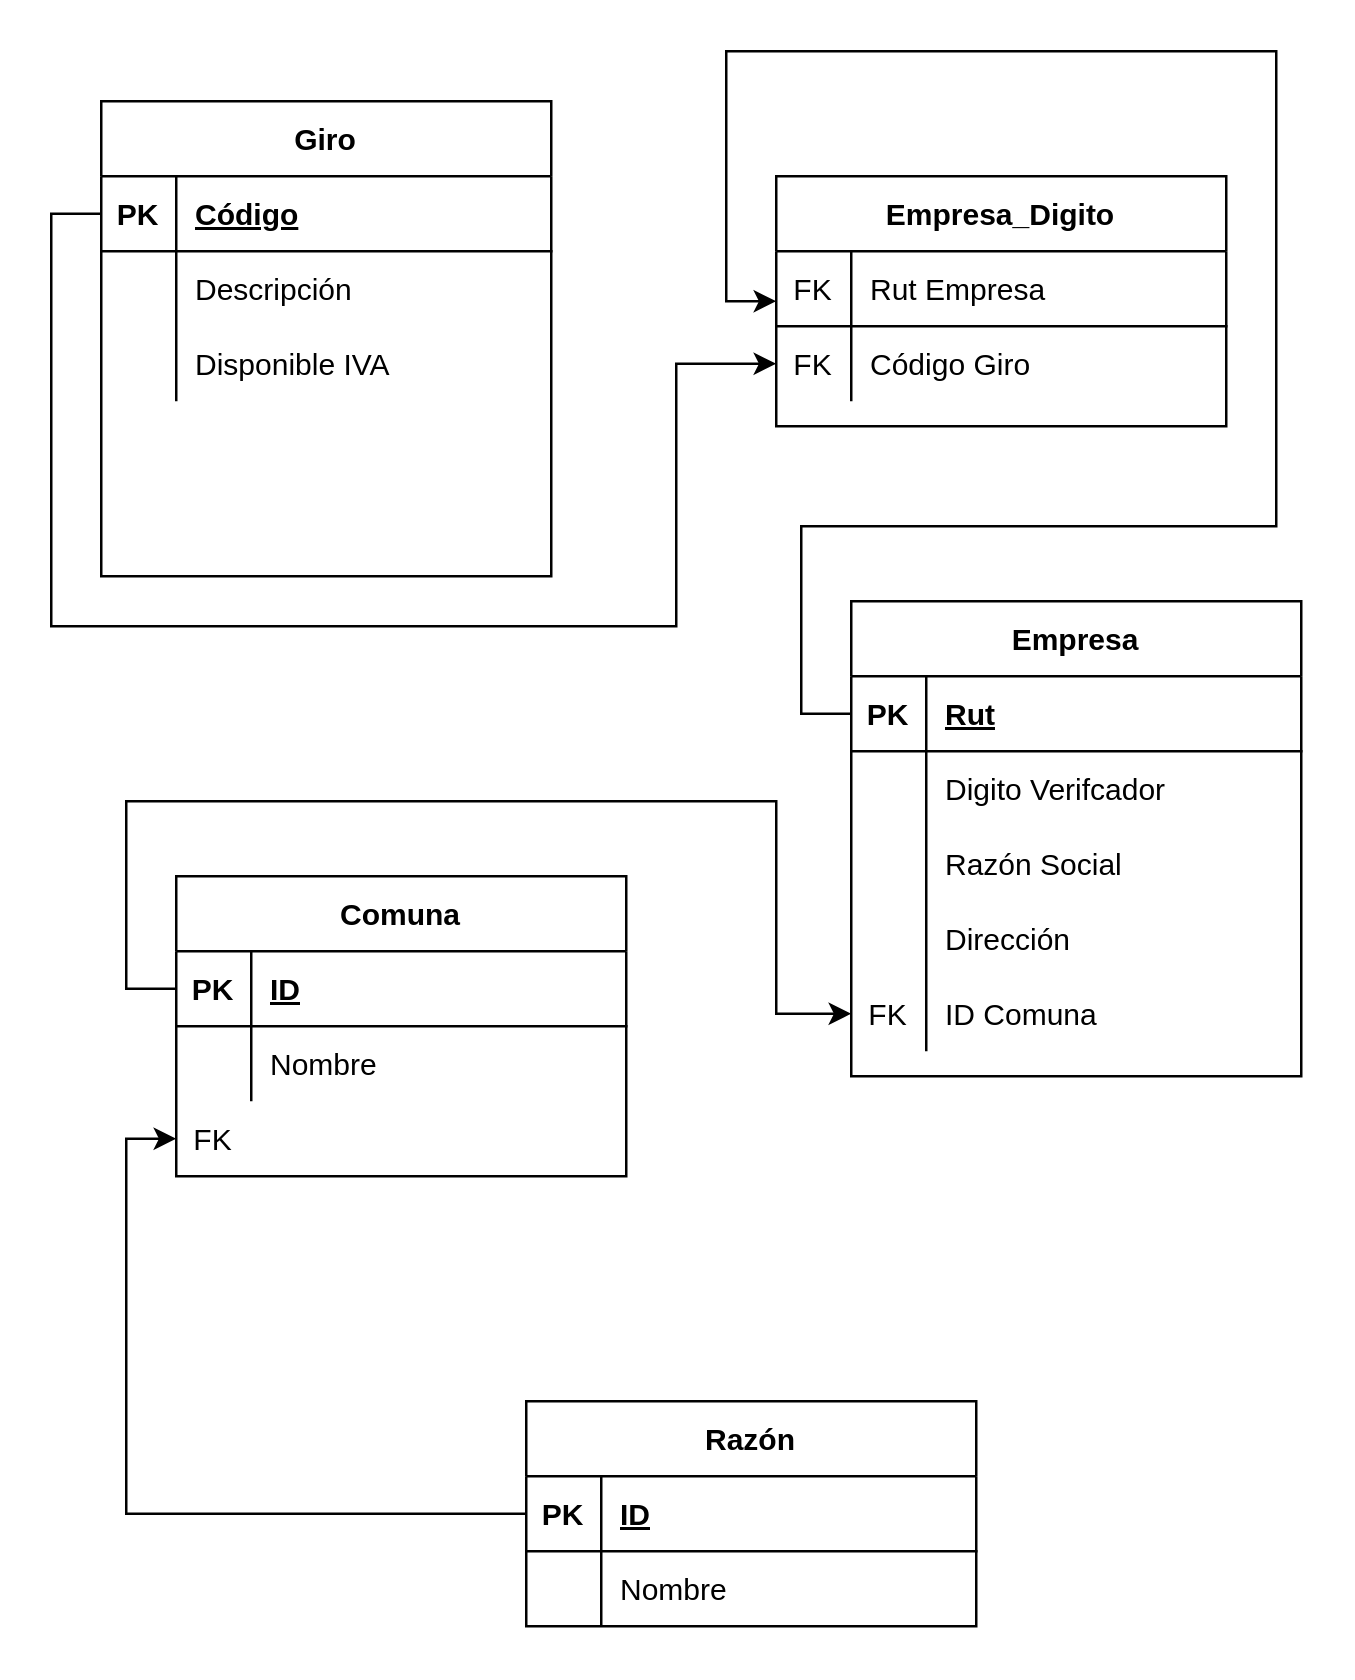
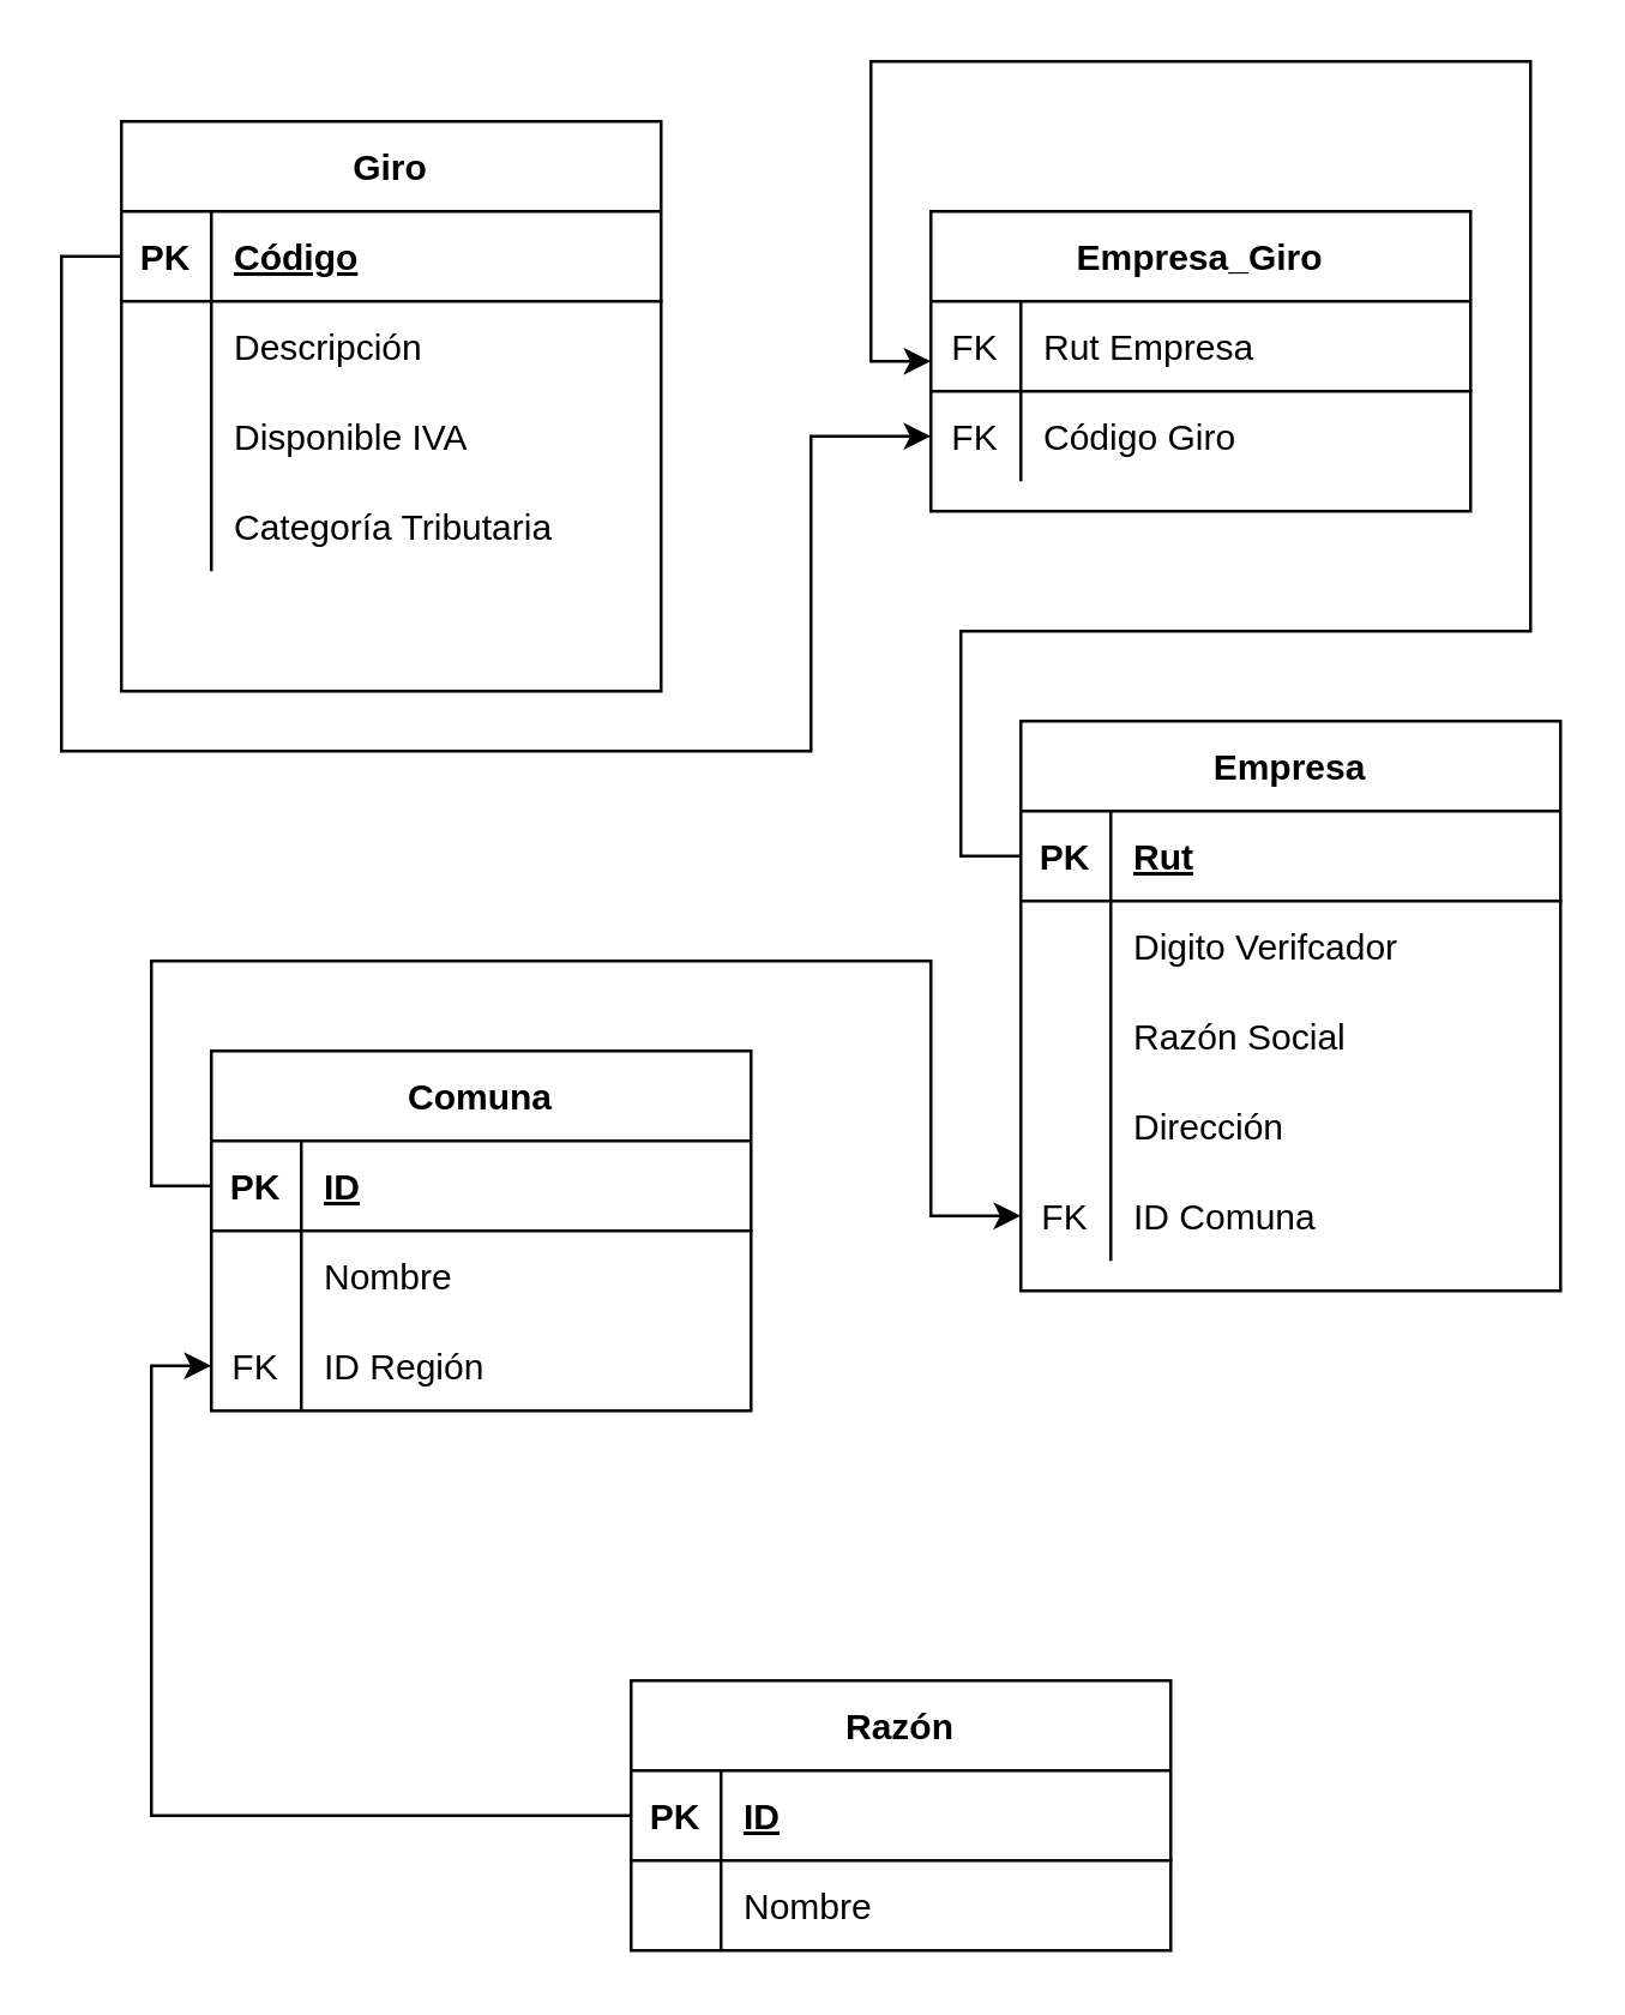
  <mxCell id="0" />
  <mxCell id="1" parent="0" />
  <mxCell id="2" value="Empresa" style="shape=table;startSize=30;container=1;collapsible=1;childLayout=tableLayout;fixedRows=1;rowLines=0;fontStyle=1;align=center;resizeLast=1;glass=0;sketch=0;pointerEvents=1;strokeWidth=1;" parent="1" vertex="1"><mxGeometry x="340" y="240" width="180" height="190" as="geometry" /></mxCell>
  <mxCell id="3" value="" style="shape=partialRectangle;collapsible=0;dropTarget=0;pointerEvents=0;fillColor=none;top=0;left=0;bottom=1;right=0;points=[[0,0.5],[1,0.5]];portConstraint=eastwest;" parent="2" vertex="1"><mxGeometry y="30" width="180" height="30" as="geometry" /></mxCell>
  <mxCell id="4" value="PK" style="shape=partialRectangle;connectable=0;fillColor=none;top=0;left=0;bottom=0;right=0;fontStyle=1;overflow=hidden;" parent="3" vertex="1"><mxGeometry width="30" height="30" as="geometry" /></mxCell>
  <mxCell id="5" value="Rut" style="shape=partialRectangle;connectable=0;fillColor=none;top=0;left=0;bottom=0;right=0;align=left;spacingLeft=6;fontStyle=5;overflow=hidden;" parent="3" vertex="1"><mxGeometry x="30" width="150" height="30" as="geometry" /></mxCell>
  <mxCell id="6" value="" style="shape=partialRectangle;collapsible=0;dropTarget=0;pointerEvents=0;fillColor=none;top=0;left=0;bottom=0;right=0;points=[[0,0.5],[1,0.5]];portConstraint=eastwest;" parent="2" vertex="1"><mxGeometry y="60" width="180" height="30" as="geometry" /></mxCell>
  <mxCell id="7" value="" style="shape=partialRectangle;connectable=0;fillColor=none;top=0;left=0;bottom=0;right=0;editable=1;overflow=hidden;" parent="6" vertex="1"><mxGeometry width="30" height="30" as="geometry" /></mxCell>
  <mxCell id="8" value="Digito Verifcador" style="shape=partialRectangle;connectable=0;fillColor=none;top=0;left=0;bottom=0;right=0;align=left;spacingLeft=6;overflow=hidden;" parent="6" vertex="1"><mxGeometry x="30" width="150" height="30" as="geometry" /></mxCell>
  <mxCell id="9" value="" style="shape=partialRectangle;collapsible=0;dropTarget=0;pointerEvents=0;fillColor=none;top=0;left=0;bottom=0;right=0;points=[[0,0.5],[1,0.5]];portConstraint=eastwest;" parent="2" vertex="1"><mxGeometry y="90" width="180" height="30" as="geometry" /></mxCell>
  <mxCell id="10" value="" style="shape=partialRectangle;connectable=0;fillColor=none;top=0;left=0;bottom=0;right=0;editable=1;overflow=hidden;" parent="9" vertex="1"><mxGeometry width="30" height="30" as="geometry" /></mxCell>
  <mxCell id="11" value="Razón Social" style="shape=partialRectangle;connectable=0;fillColor=none;top=0;left=0;bottom=0;right=0;align=left;spacingLeft=6;overflow=hidden;" parent="9" vertex="1"><mxGeometry x="30" width="150" height="30" as="geometry" /></mxCell>
  <mxCell id="12" value="" style="shape=partialRectangle;collapsible=0;dropTarget=0;pointerEvents=0;fillColor=none;top=0;left=0;bottom=0;right=0;points=[[0,0.5],[1,0.5]];portConstraint=eastwest;glass=0;sketch=0;strokeWidth=1;" parent="2" vertex="1"><mxGeometry y="120" width="180" height="30" as="geometry" /></mxCell>
  <mxCell id="13" value="" style="shape=partialRectangle;connectable=0;fillColor=none;top=0;left=0;bottom=0;right=0;editable=1;overflow=hidden;" parent="12" vertex="1"><mxGeometry width="30" height="30" as="geometry" /></mxCell>
  <mxCell id="14" value="Dirección" style="shape=partialRectangle;connectable=0;fillColor=none;top=0;left=0;bottom=0;right=0;align=left;spacingLeft=6;overflow=hidden;" parent="12" vertex="1"><mxGeometry x="30" width="150" height="30" as="geometry" /></mxCell>
  <mxCell id="15" value="" style="shape=partialRectangle;collapsible=0;dropTarget=0;pointerEvents=0;fillColor=none;top=0;left=0;bottom=0;right=0;points=[[0,0.5],[1,0.5]];portConstraint=eastwest;glass=0;sketch=0;strokeWidth=1;" parent="2" vertex="1"><mxGeometry y="150" width="180" height="30" as="geometry" /></mxCell>
  <mxCell id="16" value="FK" style="shape=partialRectangle;connectable=0;fillColor=none;top=0;left=0;bottom=0;right=0;fontStyle=0;overflow=hidden;" parent="15" vertex="1"><mxGeometry width="30" height="30" as="geometry" /></mxCell>
  <mxCell id="17" value="ID Comuna" style="shape=partialRectangle;connectable=0;fillColor=none;top=0;left=0;bottom=0;right=0;align=left;spacingLeft=6;fontStyle=0;overflow=hidden;" parent="15" vertex="1"><mxGeometry x="30" width="150" height="30" as="geometry" /></mxCell>
  <mxCell id="18" value="Comuna" style="shape=table;startSize=30;container=1;collapsible=1;childLayout=tableLayout;fixedRows=1;rowLines=0;fontStyle=1;align=center;resizeLast=1;glass=0;sketch=0;pointerEvents=1;strokeWidth=1;" parent="1" vertex="1"><mxGeometry x="70" y="350" width="180" height="120" as="geometry" /></mxCell>
  <mxCell id="19" value="" style="shape=partialRectangle;collapsible=0;dropTarget=0;pointerEvents=0;fillColor=none;top=0;left=0;bottom=1;right=0;points=[[0,0.5],[1,0.5]];portConstraint=eastwest;" parent="18" vertex="1"><mxGeometry y="30" width="180" height="30" as="geometry" /></mxCell>
  <mxCell id="20" value="PK" style="shape=partialRectangle;connectable=0;fillColor=none;top=0;left=0;bottom=0;right=0;fontStyle=1;overflow=hidden;" parent="19" vertex="1"><mxGeometry width="30" height="30" as="geometry" /></mxCell>
  <mxCell id="21" value="ID" style="shape=partialRectangle;connectable=0;fillColor=none;top=0;left=0;bottom=0;right=0;align=left;spacingLeft=6;fontStyle=5;overflow=hidden;" parent="19" vertex="1"><mxGeometry x="30" width="150" height="30" as="geometry" /></mxCell>
  <mxCell id="22" value="" style="shape=partialRectangle;collapsible=0;dropTarget=0;pointerEvents=0;fillColor=none;top=0;left=0;bottom=0;right=0;points=[[0,0.5],[1,0.5]];portConstraint=eastwest;" parent="18" vertex="1"><mxGeometry y="60" width="180" height="30" as="geometry" /></mxCell>
  <mxCell id="23" value="" style="shape=partialRectangle;connectable=0;fillColor=none;top=0;left=0;bottom=0;right=0;editable=1;overflow=hidden;" parent="22" vertex="1"><mxGeometry width="30" height="30" as="geometry" /></mxCell>
  <mxCell id="24" value="Nombre" style="shape=partialRectangle;connectable=0;fillColor=none;top=0;left=0;bottom=0;right=0;align=left;spacingLeft=6;overflow=hidden;" parent="22" vertex="1"><mxGeometry x="30" width="150" height="30" as="geometry" /></mxCell>
  <mxCell id="25" value="" style="shape=partialRectangle;collapsible=0;dropTarget=0;pointerEvents=0;fillColor=none;top=0;left=0;bottom=0;right=0;points=[[0,0.5],[1,0.5]];portConstraint=eastwest;glass=0;sketch=0;strokeWidth=1;" parent="18" vertex="1"><mxGeometry y="90" width="180" height="30" as="geometry" /></mxCell>
  <mxCell id="26" value="FK" style="shape=partialRectangle;connectable=0;fillColor=none;top=0;left=0;bottom=0;right=0;fontStyle=0;overflow=hidden;" parent="25" vertex="1"><mxGeometry width="30" height="30" as="geometry" /></mxCell>
+ <mxCell id="27" value="ID Región" style="shape=partialRectangle;connectable=0;fillColor=none;top=0;left=0;bottom=0;right=0;align=left;spacingLeft=6;fontStyle=0;overflow=hidden;" parent="25" vertex="1"><mxGeometry x="30" width="150" height="30" as="geometry" /></mxCell>
  <mxCell id="28" value="Razón" style="shape=table;startSize=30;container=1;collapsible=1;childLayout=tableLayout;fixedRows=1;rowLines=0;fontStyle=1;align=center;resizeLast=1;glass=0;sketch=0;pointerEvents=1;strokeWidth=1;" parent="1" vertex="1"><mxGeometry x="210" y="560" width="180" height="90" as="geometry" /></mxCell>
  <mxCell id="29" value="" style="shape=partialRectangle;collapsible=0;dropTarget=0;pointerEvents=0;fillColor=none;top=0;left=0;bottom=1;right=0;points=[[0,0.5],[1,0.5]];portConstraint=eastwest;" parent="28" vertex="1"><mxGeometry y="30" width="180" height="30" as="geometry" /></mxCell>
  <mxCell id="30" value="PK" style="shape=partialRectangle;connectable=0;fillColor=none;top=0;left=0;bottom=0;right=0;fontStyle=1;overflow=hidden;" parent="29" vertex="1"><mxGeometry width="30" height="30" as="geometry" /></mxCell>
  <mxCell id="31" value="ID" style="shape=partialRectangle;connectable=0;fillColor=none;top=0;left=0;bottom=0;right=0;align=left;spacingLeft=6;fontStyle=5;overflow=hidden;" parent="29" vertex="1"><mxGeometry x="30" width="150" height="30" as="geometry" /></mxCell>
  <mxCell id="32" value="" style="shape=partialRectangle;collapsible=0;dropTarget=0;pointerEvents=0;fillColor=none;top=0;left=0;bottom=0;right=0;points=[[0,0.5],[1,0.5]];portConstraint=eastwest;" parent="28" vertex="1"><mxGeometry y="60" width="180" height="30" as="geometry" /></mxCell>
  <mxCell id="33" value="" style="shape=partialRectangle;connectable=0;fillColor=none;top=0;left=0;bottom=0;right=0;editable=1;overflow=hidden;" parent="32" vertex="1"><mxGeometry width="30" height="30" as="geometry" /></mxCell>
  <mxCell id="34" value="Nombre" style="shape=partialRectangle;connectable=0;fillColor=none;top=0;left=0;bottom=0;right=0;align=left;spacingLeft=6;overflow=hidden;" parent="32" vertex="1"><mxGeometry x="30" width="150" height="30" as="geometry" /></mxCell>
  <mxCell id="35" style="edgeStyle=orthogonalEdgeStyle;rounded=0;orthogonalLoop=1;jettySize=auto;html=1;exitX=0;exitY=0.5;exitDx=0;exitDy=0;entryX=0;entryY=0.5;entryDx=0;entryDy=0;" parent="1" source="29" target="25" edge="1"><mxGeometry relative="1" as="geometry" /></mxCell>
  <mxCell id="36" style="edgeStyle=orthogonalEdgeStyle;rounded=0;orthogonalLoop=1;jettySize=auto;html=1;exitX=0;exitY=0.5;exitDx=0;exitDy=0;entryX=0;entryY=0.5;entryDx=0;entryDy=0;" parent="1" source="19" target="15" edge="1"><mxGeometry relative="1" as="geometry"><Array as="points"><mxPoint x="50" y="395" /><mxPoint x="50" y="320" /><mxPoint x="310" y="320" /><mxPoint x="310" y="405" /></Array></mxGeometry></mxCell>
  <mxCell id="37" value="Giro" style="shape=table;startSize=30;container=1;collapsible=1;childLayout=tableLayout;fixedRows=1;rowLines=0;fontStyle=1;align=center;resizeLast=1;glass=0;sketch=0;pointerEvents=1;strokeWidth=1;" parent="1" vertex="1"><mxGeometry x="40" y="40" width="180" height="190" as="geometry" /></mxCell>
  <mxCell id="38" value="" style="shape=partialRectangle;collapsible=0;dropTarget=0;pointerEvents=0;fillColor=none;top=0;left=0;bottom=1;right=0;points=[[0,0.5],[1,0.5]];portConstraint=eastwest;" parent="37" vertex="1"><mxGeometry y="30" width="180" height="30" as="geometry" /></mxCell>
  <mxCell id="39" value="PK" style="shape=partialRectangle;connectable=0;fillColor=none;top=0;left=0;bottom=0;right=0;fontStyle=1;overflow=hidden;" parent="38" vertex="1"><mxGeometry width="30" height="30" as="geometry" /></mxCell>
  <mxCell id="40" value="Código" style="shape=partialRectangle;connectable=0;fillColor=none;top=0;left=0;bottom=0;right=0;align=left;spacingLeft=6;fontStyle=5;overflow=hidden;" parent="38" vertex="1"><mxGeometry x="30" width="150" height="30" as="geometry" /></mxCell>
  <mxCell id="41" value="" style="shape=partialRectangle;collapsible=0;dropTarget=0;pointerEvents=0;fillColor=none;top=0;left=0;bottom=0;right=0;points=[[0,0.5],[1,0.5]];portConstraint=eastwest;" parent="37" vertex="1"><mxGeometry y="60" width="180" height="30" as="geometry" /></mxCell>
  <mxCell id="42" value="" style="shape=partialRectangle;connectable=0;fillColor=none;top=0;left=0;bottom=0;right=0;editable=1;overflow=hidden;" parent="41" vertex="1"><mxGeometry width="30" height="30" as="geometry" /></mxCell>
  <mxCell id="43" value="Descripción" style="shape=partialRectangle;connectable=0;fillColor=none;top=0;left=0;bottom=0;right=0;align=left;spacingLeft=6;overflow=hidden;" parent="41" vertex="1"><mxGeometry x="30" width="150" height="30" as="geometry" /></mxCell>
  <mxCell id="44" value="" style="shape=partialRectangle;collapsible=0;dropTarget=0;pointerEvents=0;fillColor=none;top=0;left=0;bottom=0;right=0;points=[[0,0.5],[1,0.5]];portConstraint=eastwest;" parent="37" vertex="1"><mxGeometry y="90" width="180" height="30" as="geometry" /></mxCell>
  <mxCell id="45" value="" style="shape=partialRectangle;connectable=0;fillColor=none;top=0;left=0;bottom=0;right=0;editable=1;overflow=hidden;" parent="44" vertex="1"><mxGeometry width="30" height="30" as="geometry" /></mxCell>
  <mxCell id="46" value="Disponible IVA" style="shape=partialRectangle;connectable=0;fillColor=none;top=0;left=0;bottom=0;right=0;align=left;spacingLeft=6;overflow=hidden;" parent="44" vertex="1"><mxGeometry x="30" width="150" height="30" as="geometry" /></mxCell>
  <mxCell id="47" value="" style="shape=partialRectangle;collapsible=0;dropTarget=0;pointerEvents=0;fillColor=none;top=0;left=0;bottom=0;right=0;points=[[0,0.5],[1,0.5]];portConstraint=eastwest;" parent="37" vertex="1"><mxGeometry y="120" width="180" height="30" as="geometry" /></mxCell>
  <mxCell id="48" value="" style="shape=partialRectangle;connectable=0;fillColor=none;top=0;left=0;bottom=0;right=0;editable=1;overflow=hidden;" parent="47" vertex="1"><mxGeometry width="30" height="30" as="geometry" /></mxCell>
+ <mxCell id="49" value="Categoría Tributaria" style="shape=partialRectangle;connectable=0;fillColor=none;top=0;left=0;bottom=0;right=0;align=left;spacingLeft=6;overflow=hidden;" parent="47" vertex="1"><mxGeometry x="30" width="150" height="30" as="geometry" /></mxCell>
  <mxCell id="50" value="" style="shape=partialRectangle;collapsible=0;dropTarget=0;pointerEvents=0;fillColor=none;top=0;left=0;bottom=0;right=0;points=[[0,0.5],[1,0.5]];portConstraint=eastwest;glass=0;sketch=0;strokeWidth=1;" parent="37" vertex="1"><mxGeometry y="150" width="180" height="30" as="geometry" /></mxCell>
  <mxCell id="51" value="" style="shape=partialRectangle;connectable=0;fillColor=none;top=0;left=0;bottom=0;right=0;editable=1;overflow=hidden;" parent="50" vertex="1"><mxGeometry width="30" height="30" as="geometry" /></mxCell>
- <mxCell id="52" value="Empresa_Digito" style="shape=table;startSize=30;container=1;collapsible=1;childLayout=tableLayout;fixedRows=1;rowLines=0;fontStyle=1;align=center;resizeLast=1;glass=0;sketch=0;pointerEvents=1;strokeWidth=1;" parent="1" vertex="1"><mxGeometry x="310" y="70" width="180" height="100" as="geometry" /></mxCell>
+ <mxCell id="52" value="Empresa_Giro" style="shape=table;startSize=30;container=1;collapsible=1;childLayout=tableLayout;fixedRows=1;rowLines=0;fontStyle=1;align=center;resizeLast=1;glass=0;sketch=0;pointerEvents=1;strokeWidth=1;" parent="1" vertex="1"><mxGeometry x="310" y="70" width="180" height="100" as="geometry" /></mxCell>
  <mxCell id="53" value="" style="shape=partialRectangle;collapsible=0;dropTarget=0;pointerEvents=0;fillColor=none;top=0;left=0;bottom=1;right=0;points=[[0,0.5],[1,0.5]];portConstraint=eastwest;" parent="52" vertex="1"><mxGeometry y="30" width="180" height="30" as="geometry" /></mxCell>
  <mxCell id="54" value="FK" style="shape=partialRectangle;connectable=0;fillColor=none;top=0;left=0;bottom=0;right=0;fontStyle=0;overflow=hidden;" parent="53" vertex="1"><mxGeometry width="30" height="30" as="geometry" /></mxCell>
  <mxCell id="55" value="Rut Empresa" style="shape=partialRectangle;connectable=0;fillColor=none;top=0;left=0;bottom=0;right=0;align=left;spacingLeft=6;fontStyle=0;overflow=hidden;" parent="53" vertex="1"><mxGeometry x="30" width="150" height="30" as="geometry" /></mxCell>
  <mxCell id="56" value="" style="shape=partialRectangle;collapsible=0;dropTarget=0;pointerEvents=0;fillColor=none;top=0;left=0;bottom=0;right=0;points=[[0,0.5],[1,0.5]];portConstraint=eastwest;" parent="52" vertex="1"><mxGeometry y="60" width="180" height="30" as="geometry" /></mxCell>
  <mxCell id="57" value="FK" style="shape=partialRectangle;connectable=0;fillColor=none;top=0;left=0;bottom=0;right=0;editable=1;overflow=hidden;" parent="56" vertex="1"><mxGeometry width="30" height="30" as="geometry" /></mxCell>
  <mxCell id="58" value="Código Giro" style="shape=partialRectangle;connectable=0;fillColor=none;top=0;left=0;bottom=0;right=0;align=left;spacingLeft=6;overflow=hidden;" parent="56" vertex="1"><mxGeometry x="30" width="150" height="30" as="geometry" /></mxCell>
  <mxCell id="59" style="edgeStyle=orthogonalEdgeStyle;rounded=0;orthogonalLoop=1;jettySize=auto;html=1;exitX=0;exitY=0.5;exitDx=0;exitDy=0;entryX=0;entryY=0.5;entryDx=0;entryDy=0;" parent="1" source="3" target="52" edge="1"><mxGeometry relative="1" as="geometry"><Array as="points"><mxPoint x="320" y="285" /><mxPoint x="320" y="210" /><mxPoint x="510" y="210" /><mxPoint x="510" y="20" /><mxPoint x="290" y="20" /><mxPoint x="290" y="120" /></Array></mxGeometry></mxCell>
  <mxCell id="60" style="edgeStyle=orthogonalEdgeStyle;rounded=0;orthogonalLoop=1;jettySize=auto;html=1;exitX=0;exitY=0.5;exitDx=0;exitDy=0;entryX=0;entryY=0.5;entryDx=0;entryDy=0;" parent="1" source="38" target="56" edge="1"><mxGeometry relative="1" as="geometry"><Array as="points"><mxPoint x="20" y="85" /><mxPoint x="20" y="250" /><mxPoint x="270" y="250" /><mxPoint x="270" y="145" /></Array></mxGeometry></mxCell>
